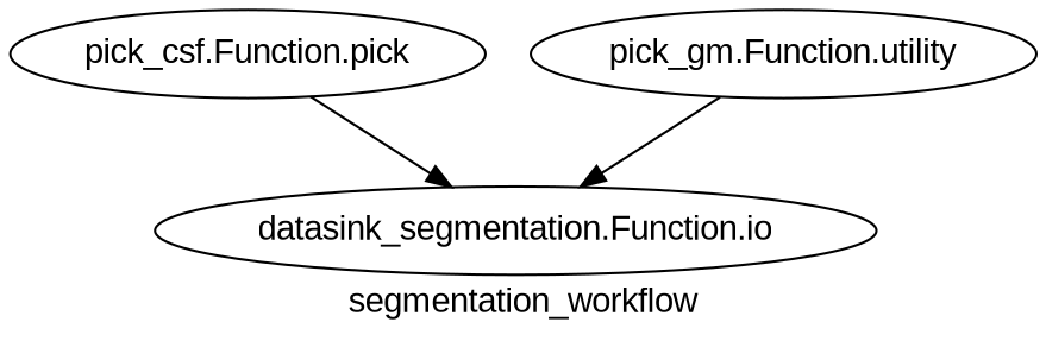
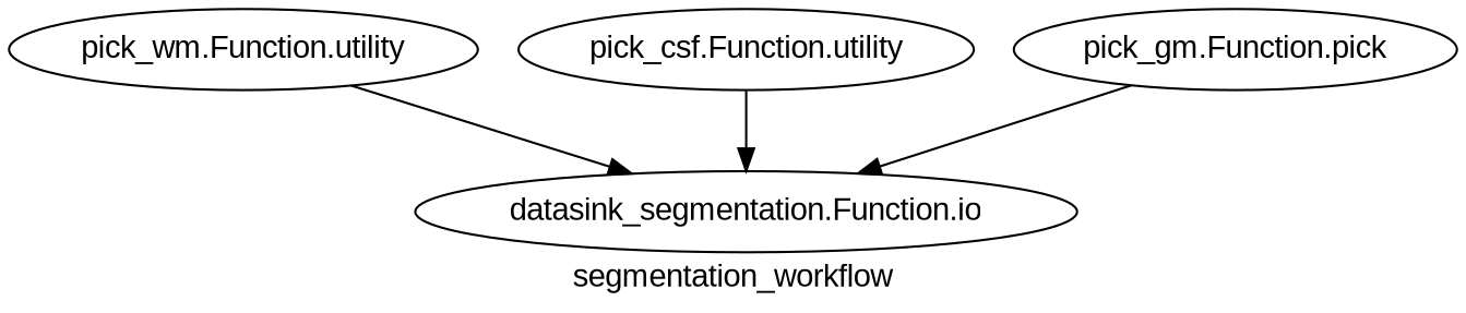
  digraph {
    fontname="Liberation Sans"
    label=segmentation_workflow
    node [fontname="Liberation Sans"]
    edge [fontname="Liberation Sans"]
+   n1 [label="pick_wm.Function.utility"]
    n2 [label="datasink_segmentation.Function.io"]
-   n3 [label="pick_csf.Function.pick"]
-   n4 [label="pick_gm.Function.utility"]
+   n3 [label="pick_csf.Function.utility"]
+   n4 [label="pick_gm.Function.pick"]
+   n1 -> n2
    n3 -> n2
    n4 -> n2
  }
